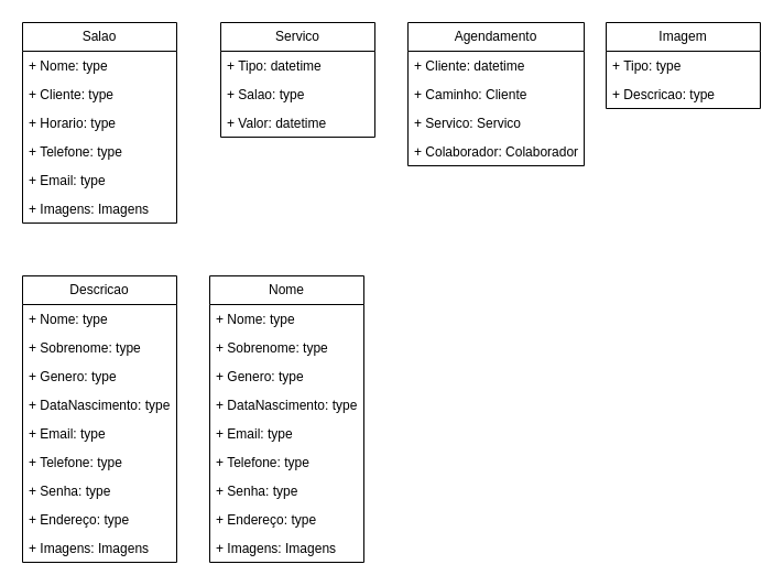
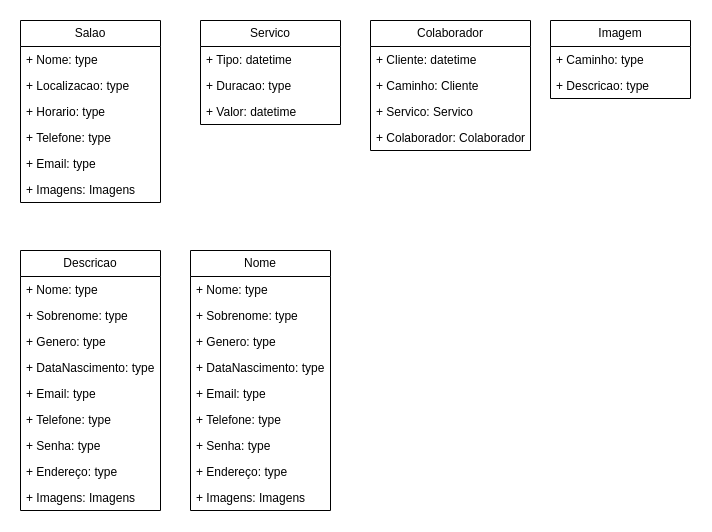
  <mxCell id="0" />
  <mxCell id="1" parent="0" />
  <mxCell id="2" value="Salao" style="swimlane;fontStyle=0;childLayout=stackLayout;horizontal=1;startSize=26;fillColor=none;horizontalStack=0;resizeParent=1;resizeParentMax=0;resizeLast=0;collapsible=1;marginBottom=0;whiteSpace=wrap;html=1;" parent="1" vertex="1"><mxGeometry x="20" y="20" width="140" height="182" as="geometry" /></mxCell>
  <mxCell id="3" value="+ Nome: type" style="text;strokeColor=none;fillColor=none;align=left;verticalAlign=top;spacingLeft=4;spacingRight=4;overflow=hidden;rotatable=0;points=[[0,0.5],[1,0.5]];portConstraint=eastwest;whiteSpace=wrap;html=1;" parent="2" vertex="1"><mxGeometry y="26" width="140" height="26" as="geometry" /></mxCell>
- <mxCell id="4" value="+ Cliente: type" style="text;strokeColor=none;fillColor=none;align=left;verticalAlign=top;spacingLeft=4;spacingRight=4;overflow=hidden;rotatable=0;points=[[0,0.5],[1,0.5]];portConstraint=eastwest;whiteSpace=wrap;html=1;" parent="2" vertex="1"><mxGeometry y="52" width="140" height="26" as="geometry" /></mxCell>
+ <mxCell id="4" value="+ Localizacao: type" style="text;strokeColor=none;fillColor=none;align=left;verticalAlign=top;spacingLeft=4;spacingRight=4;overflow=hidden;rotatable=0;points=[[0,0.5],[1,0.5]];portConstraint=eastwest;whiteSpace=wrap;html=1;" parent="2" vertex="1"><mxGeometry y="52" width="140" height="26" as="geometry" /></mxCell>
  <mxCell id="5" value="+ Horario: type" style="text;strokeColor=none;fillColor=none;align=left;verticalAlign=top;spacingLeft=4;spacingRight=4;overflow=hidden;rotatable=0;points=[[0,0.5],[1,0.5]];portConstraint=eastwest;whiteSpace=wrap;html=1;" parent="2" vertex="1"><mxGeometry y="78" width="140" height="26" as="geometry" /></mxCell>
  <mxCell id="6" value="+ Telefone: type" style="text;strokeColor=none;fillColor=none;align=left;verticalAlign=top;spacingLeft=4;spacingRight=4;overflow=hidden;rotatable=0;points=[[0,0.5],[1,0.5]];portConstraint=eastwest;whiteSpace=wrap;html=1;" vertex="1" parent="2"><mxGeometry y="104" width="140" height="26" as="geometry" /></mxCell>
  <mxCell id="7" value="+ Email: type" style="text;strokeColor=none;fillColor=none;align=left;verticalAlign=top;spacingLeft=4;spacingRight=4;overflow=hidden;rotatable=0;points=[[0,0.5],[1,0.5]];portConstraint=eastwest;whiteSpace=wrap;html=1;" vertex="1" parent="2"><mxGeometry y="130" width="140" height="26" as="geometry" /></mxCell>
  <mxCell id="8" value="+ Imagens: Imagens" style="text;strokeColor=none;fillColor=none;align=left;verticalAlign=top;spacingLeft=4;spacingRight=4;overflow=hidden;rotatable=0;points=[[0,0.5],[1,0.5]];portConstraint=eastwest;whiteSpace=wrap;html=1;" vertex="1" parent="2"><mxGeometry y="156" width="140" height="26" as="geometry" /></mxCell>
  <mxCell id="9" value="Nome" style="swimlane;fontStyle=0;childLayout=stackLayout;horizontal=1;startSize=26;fillColor=none;horizontalStack=0;resizeParent=1;resizeParentMax=0;resizeLast=0;collapsible=1;marginBottom=0;whiteSpace=wrap;html=1;" parent="1" vertex="1"><mxGeometry x="190" y="250" width="140" height="260" as="geometry" /></mxCell>
  <mxCell id="10" value="+ Nome: type" style="text;strokeColor=none;fillColor=none;align=left;verticalAlign=top;spacingLeft=4;spacingRight=4;overflow=hidden;rotatable=0;points=[[0,0.5],[1,0.5]];portConstraint=eastwest;whiteSpace=wrap;html=1;" parent="9" vertex="1"><mxGeometry y="26" width="140" height="26" as="geometry" /></mxCell>
  <mxCell id="11" value="+ Sobrenome: type" style="text;strokeColor=none;fillColor=none;align=left;verticalAlign=top;spacingLeft=4;spacingRight=4;overflow=hidden;rotatable=0;points=[[0,0.5],[1,0.5]];portConstraint=eastwest;whiteSpace=wrap;html=1;" parent="9" vertex="1"><mxGeometry y="52" width="140" height="26" as="geometry" /></mxCell>
  <mxCell id="12" value="+ Genero: type" style="text;strokeColor=none;fillColor=none;align=left;verticalAlign=top;spacingLeft=4;spacingRight=4;overflow=hidden;rotatable=0;points=[[0,0.5],[1,0.5]];portConstraint=eastwest;whiteSpace=wrap;html=1;" vertex="1" parent="9"><mxGeometry y="78" width="140" height="26" as="geometry" /></mxCell>
  <mxCell id="13" value="+ DataNascimento: type" style="text;strokeColor=none;fillColor=none;align=left;verticalAlign=top;spacingLeft=4;spacingRight=4;overflow=hidden;rotatable=0;points=[[0,0.5],[1,0.5]];portConstraint=eastwest;whiteSpace=wrap;html=1;" vertex="1" parent="9"><mxGeometry y="104" width="140" height="26" as="geometry" /></mxCell>
  <mxCell id="14" value="+ Email: type" style="text;strokeColor=none;fillColor=none;align=left;verticalAlign=top;spacingLeft=4;spacingRight=4;overflow=hidden;rotatable=0;points=[[0,0.5],[1,0.5]];portConstraint=eastwest;whiteSpace=wrap;html=1;" vertex="1" parent="9"><mxGeometry y="130" width="140" height="26" as="geometry" /></mxCell>
  <mxCell id="15" value="+ Telefone: type" style="text;strokeColor=none;fillColor=none;align=left;verticalAlign=top;spacingLeft=4;spacingRight=4;overflow=hidden;rotatable=0;points=[[0,0.5],[1,0.5]];portConstraint=eastwest;whiteSpace=wrap;html=1;" vertex="1" parent="9"><mxGeometry y="156" width="140" height="26" as="geometry" /></mxCell>
  <mxCell id="16" value="+ Senha: type" style="text;strokeColor=none;fillColor=none;align=left;verticalAlign=top;spacingLeft=4;spacingRight=4;overflow=hidden;rotatable=0;points=[[0,0.5],[1,0.5]];portConstraint=eastwest;whiteSpace=wrap;html=1;" vertex="1" parent="9"><mxGeometry y="182" width="140" height="26" as="geometry" /></mxCell>
  <mxCell id="17" value="+ Endereço: type" style="text;strokeColor=none;fillColor=none;align=left;verticalAlign=top;spacingLeft=4;spacingRight=4;overflow=hidden;rotatable=0;points=[[0,0.5],[1,0.5]];portConstraint=eastwest;whiteSpace=wrap;html=1;" vertex="1" parent="9"><mxGeometry y="208" width="140" height="26" as="geometry" /></mxCell>
  <mxCell id="18" value="+ Imagens: Imagens" style="text;strokeColor=none;fillColor=none;align=left;verticalAlign=top;spacingLeft=4;spacingRight=4;overflow=hidden;rotatable=0;points=[[0,0.5],[1,0.5]];portConstraint=eastwest;whiteSpace=wrap;html=1;" vertex="1" parent="9"><mxGeometry y="234" width="140" height="26" as="geometry" /></mxCell>
- <mxCell id="19" value="Agendamento" style="swimlane;fontStyle=0;childLayout=stackLayout;horizontal=1;startSize=26;fillColor=none;horizontalStack=0;resizeParent=1;resizeParentMax=0;resizeLast=0;collapsible=1;marginBottom=0;whiteSpace=wrap;html=1;" parent="1" vertex="1"><mxGeometry x="370" y="20" width="160" height="130" as="geometry" /></mxCell>
+ <mxCell id="19" value="Colaborador" style="swimlane;fontStyle=0;childLayout=stackLayout;horizontal=1;startSize=26;fillColor=none;horizontalStack=0;resizeParent=1;resizeParentMax=0;resizeLast=0;collapsible=1;marginBottom=0;whiteSpace=wrap;html=1;" parent="1" vertex="1"><mxGeometry x="370" y="20" width="160" height="130" as="geometry" /></mxCell>
  <mxCell id="20" value="+ Cliente: datetime" style="text;strokeColor=none;fillColor=none;align=left;verticalAlign=top;spacingLeft=4;spacingRight=4;overflow=hidden;rotatable=0;points=[[0,0.5],[1,0.5]];portConstraint=eastwest;whiteSpace=wrap;html=1;" parent="19" vertex="1"><mxGeometry y="26" width="160" height="26" as="geometry" /></mxCell>
  <mxCell id="21" value="+ Caminho: Cliente" style="text;strokeColor=none;fillColor=none;align=left;verticalAlign=top;spacingLeft=4;spacingRight=4;overflow=hidden;rotatable=0;points=[[0,0.5],[1,0.5]];portConstraint=eastwest;whiteSpace=wrap;html=1;" parent="19" vertex="1"><mxGeometry y="52" width="160" height="26" as="geometry" /></mxCell>
  <mxCell id="22" value="+ Servico: Servico" style="text;strokeColor=none;fillColor=none;align=left;verticalAlign=top;spacingLeft=4;spacingRight=4;overflow=hidden;rotatable=0;points=[[0,0.5],[1,0.5]];portConstraint=eastwest;whiteSpace=wrap;html=1;" parent="19" vertex="1"><mxGeometry y="78" width="160" height="26" as="geometry" /></mxCell>
  <mxCell id="23" value="+ Colaborador: Colaborador" style="text;strokeColor=none;fillColor=none;align=left;verticalAlign=top;spacingLeft=4;spacingRight=4;overflow=hidden;rotatable=0;points=[[0,0.5],[1,0.5]];portConstraint=eastwest;whiteSpace=wrap;html=1;" vertex="1" parent="19"><mxGeometry y="104" width="160" height="26" as="geometry" /></mxCell>
  <mxCell id="24" value="Servico" style="swimlane;fontStyle=0;childLayout=stackLayout;horizontal=1;startSize=26;fillColor=none;horizontalStack=0;resizeParent=1;resizeParentMax=0;resizeLast=0;collapsible=1;marginBottom=0;whiteSpace=wrap;html=1;" parent="1" vertex="1"><mxGeometry x="200" y="20" width="140" height="104" as="geometry" /></mxCell>
  <mxCell id="25" value="+ Tipo: datetime" style="text;strokeColor=none;fillColor=none;align=left;verticalAlign=top;spacingLeft=4;spacingRight=4;overflow=hidden;rotatable=0;points=[[0,0.5],[1,0.5]];portConstraint=eastwest;whiteSpace=wrap;html=1;" parent="24" vertex="1"><mxGeometry y="26" width="140" height="26" as="geometry" /></mxCell>
- <mxCell id="26" value="+ Salao: type" style="text;strokeColor=none;fillColor=none;align=left;verticalAlign=top;spacingLeft=4;spacingRight=4;overflow=hidden;rotatable=0;points=[[0,0.5],[1,0.5]];portConstraint=eastwest;whiteSpace=wrap;html=1;" parent="24" vertex="1"><mxGeometry y="52" width="140" height="26" as="geometry" /></mxCell>
+ <mxCell id="26" value="+ Duracao: type" style="text;strokeColor=none;fillColor=none;align=left;verticalAlign=top;spacingLeft=4;spacingRight=4;overflow=hidden;rotatable=0;points=[[0,0.5],[1,0.5]];portConstraint=eastwest;whiteSpace=wrap;html=1;" parent="24" vertex="1"><mxGeometry y="52" width="140" height="26" as="geometry" /></mxCell>
  <mxCell id="27" value="+ Valor: datetime" style="text;strokeColor=none;fillColor=none;align=left;verticalAlign=top;spacingLeft=4;spacingRight=4;overflow=hidden;rotatable=0;points=[[0,0.5],[1,0.5]];portConstraint=eastwest;whiteSpace=wrap;html=1;" parent="24" vertex="1"><mxGeometry y="78" width="140" height="26" as="geometry" /></mxCell>
  <mxCell id="28" value="Imagem" style="swimlane;fontStyle=0;childLayout=stackLayout;horizontal=1;startSize=26;fillColor=none;horizontalStack=0;resizeParent=1;resizeParentMax=0;resizeLast=0;collapsible=1;marginBottom=0;whiteSpace=wrap;html=1;" parent="1" vertex="1"><mxGeometry x="550" y="20" width="140" height="78" as="geometry" /></mxCell>
- <mxCell id="29" value="+ Tipo: type" style="text;strokeColor=none;fillColor=none;align=left;verticalAlign=top;spacingLeft=4;spacingRight=4;overflow=hidden;rotatable=0;points=[[0,0.5],[1,0.5]];portConstraint=eastwest;whiteSpace=wrap;html=1;" parent="28" vertex="1"><mxGeometry y="26" width="140" height="26" as="geometry" /></mxCell>
+ <mxCell id="29" value="+ Caminho: type" style="text;strokeColor=none;fillColor=none;align=left;verticalAlign=top;spacingLeft=4;spacingRight=4;overflow=hidden;rotatable=0;points=[[0,0.5],[1,0.5]];portConstraint=eastwest;whiteSpace=wrap;html=1;" parent="28" vertex="1"><mxGeometry y="26" width="140" height="26" as="geometry" /></mxCell>
  <mxCell id="30" value="+ Descricao: type" style="text;strokeColor=none;fillColor=none;align=left;verticalAlign=top;spacingLeft=4;spacingRight=4;overflow=hidden;rotatable=0;points=[[0,0.5],[1,0.5]];portConstraint=eastwest;whiteSpace=wrap;html=1;" parent="28" vertex="1"><mxGeometry y="52" width="140" height="26" as="geometry" /></mxCell>
  <mxCell id="31" value="Descricao" style="swimlane;fontStyle=0;childLayout=stackLayout;horizontal=1;startSize=26;fillColor=none;horizontalStack=0;resizeParent=1;resizeParentMax=0;resizeLast=0;collapsible=1;marginBottom=0;whiteSpace=wrap;html=1;" vertex="1" parent="1"><mxGeometry x="20" y="250" width="140" height="260" as="geometry" /></mxCell>
  <mxCell id="32" value="+ Nome: type" style="text;strokeColor=none;fillColor=none;align=left;verticalAlign=top;spacingLeft=4;spacingRight=4;overflow=hidden;rotatable=0;points=[[0,0.5],[1,0.5]];portConstraint=eastwest;whiteSpace=wrap;html=1;" vertex="1" parent="31"><mxGeometry y="26" width="140" height="26" as="geometry" /></mxCell>
  <mxCell id="33" value="+ Sobrenome: type" style="text;strokeColor=none;fillColor=none;align=left;verticalAlign=top;spacingLeft=4;spacingRight=4;overflow=hidden;rotatable=0;points=[[0,0.5],[1,0.5]];portConstraint=eastwest;whiteSpace=wrap;html=1;" vertex="1" parent="31"><mxGeometry y="52" width="140" height="26" as="geometry" /></mxCell>
  <mxCell id="34" value="+ Genero: type" style="text;strokeColor=none;fillColor=none;align=left;verticalAlign=top;spacingLeft=4;spacingRight=4;overflow=hidden;rotatable=0;points=[[0,0.5],[1,0.5]];portConstraint=eastwest;whiteSpace=wrap;html=1;" vertex="1" parent="31"><mxGeometry y="78" width="140" height="26" as="geometry" /></mxCell>
  <mxCell id="35" value="+ DataNascimento: type" style="text;strokeColor=none;fillColor=none;align=left;verticalAlign=top;spacingLeft=4;spacingRight=4;overflow=hidden;rotatable=0;points=[[0,0.5],[1,0.5]];portConstraint=eastwest;whiteSpace=wrap;html=1;" vertex="1" parent="31"><mxGeometry y="104" width="140" height="26" as="geometry" /></mxCell>
  <mxCell id="36" value="+ Email: type" style="text;strokeColor=none;fillColor=none;align=left;verticalAlign=top;spacingLeft=4;spacingRight=4;overflow=hidden;rotatable=0;points=[[0,0.5],[1,0.5]];portConstraint=eastwest;whiteSpace=wrap;html=1;" vertex="1" parent="31"><mxGeometry y="130" width="140" height="26" as="geometry" /></mxCell>
  <mxCell id="37" value="+ Telefone: type" style="text;strokeColor=none;fillColor=none;align=left;verticalAlign=top;spacingLeft=4;spacingRight=4;overflow=hidden;rotatable=0;points=[[0,0.5],[1,0.5]];portConstraint=eastwest;whiteSpace=wrap;html=1;" vertex="1" parent="31"><mxGeometry y="156" width="140" height="26" as="geometry" /></mxCell>
  <mxCell id="38" value="+ Senha: type" style="text;strokeColor=none;fillColor=none;align=left;verticalAlign=top;spacingLeft=4;spacingRight=4;overflow=hidden;rotatable=0;points=[[0,0.5],[1,0.5]];portConstraint=eastwest;whiteSpace=wrap;html=1;" vertex="1" parent="31"><mxGeometry y="182" width="140" height="26" as="geometry" /></mxCell>
  <mxCell id="39" value="+ Endereço: type" style="text;strokeColor=none;fillColor=none;align=left;verticalAlign=top;spacingLeft=4;spacingRight=4;overflow=hidden;rotatable=0;points=[[0,0.5],[1,0.5]];portConstraint=eastwest;whiteSpace=wrap;html=1;" vertex="1" parent="31"><mxGeometry y="208" width="140" height="26" as="geometry" /></mxCell>
  <mxCell id="40" value="+ Imagens: Imagens" style="text;strokeColor=none;fillColor=none;align=left;verticalAlign=top;spacingLeft=4;spacingRight=4;overflow=hidden;rotatable=0;points=[[0,0.5],[1,0.5]];portConstraint=eastwest;whiteSpace=wrap;html=1;" vertex="1" parent="31"><mxGeometry y="234" width="140" height="26" as="geometry" /></mxCell>
